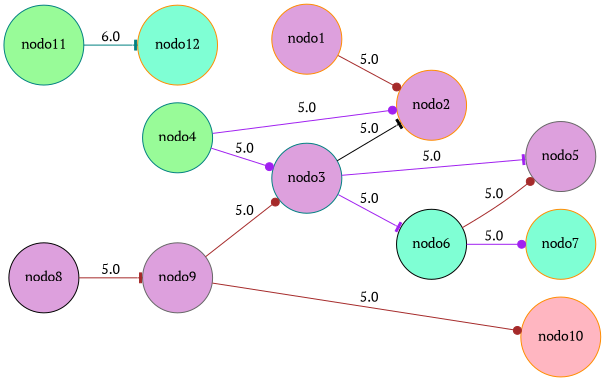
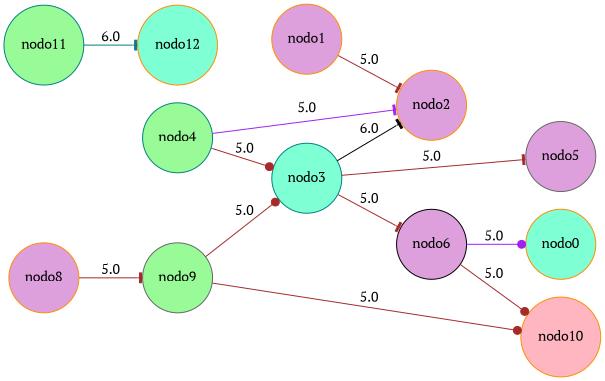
  digraph {
    fontname="PT Serif"
    rankdir=LR
    node [color=darkorange fillcolor=plum fontname="PT Serif" shape=circle style=filled]
    edge [arrowhead=tee color=brown fontname="PT Serif"]
    nodo1
    nodo2
-   nodo3 [color=teal]
+   nodo3 [color=teal fillcolor=aquamarine]
    nodo5 [color=gray40]
-   nodo6 [color=black fillcolor=aquamarine]
-   nodo7 [fillcolor=aquamarine]
+   nodo6 [color=black]
+   nodo7 [fillcolor=aquamarine label=nodo0]
    nodo4 [color=teal fillcolor=palegreen]
-   nodo8 [color=black]
-   nodo9 [color=gray40]
+   nodo8
+   nodo9 [color=gray40 fillcolor=palegreen]
    nodo10 [fillcolor=lightpink]
    nodo11 [color=teal fillcolor=palegreen]
    nodo12 [fillcolor=aquamarine]
-   nodo1 -> nodo2 [arrowhead=dot label=5.0]
-   nodo3 -> nodo2 [color=black label=5.0]
-   nodo3 -> nodo5 [color=purple label=5.0]
-   nodo3 -> nodo6 [color=purple label=5.0]
-   nodo6 -> nodo5 [arrowhead=dot label=5.0]
+   nodo1 -> nodo2 [label=5.0]
+   nodo3 -> nodo2 [color=black label=6.0]
+   nodo3 -> nodo5 [label=5.0]
+   nodo3 -> nodo6 [label=5.0]
+   nodo6 -> nodo10 [arrowhead=dot label=5.0]
    nodo6 -> nodo7 [arrowhead=dot color=purple label=5.0]
-   nodo4 -> nodo2 [arrowhead=dot color=purple label=5.0]
-   nodo4 -> nodo3 [arrowhead=dot color=purple label=5.0]
+   nodo4 -> nodo2 [color=purple label=5.0]
+   nodo4 -> nodo3 [arrowhead=dot label=5.0]
    nodo8 -> nodo9 [label=5.0]
    nodo9 -> nodo3 [arrowhead=dot label=5.0]
    nodo9 -> nodo10 [arrowhead=dot label=5.0]
    nodo11 -> nodo12 [color=teal label=6.0]
  }
